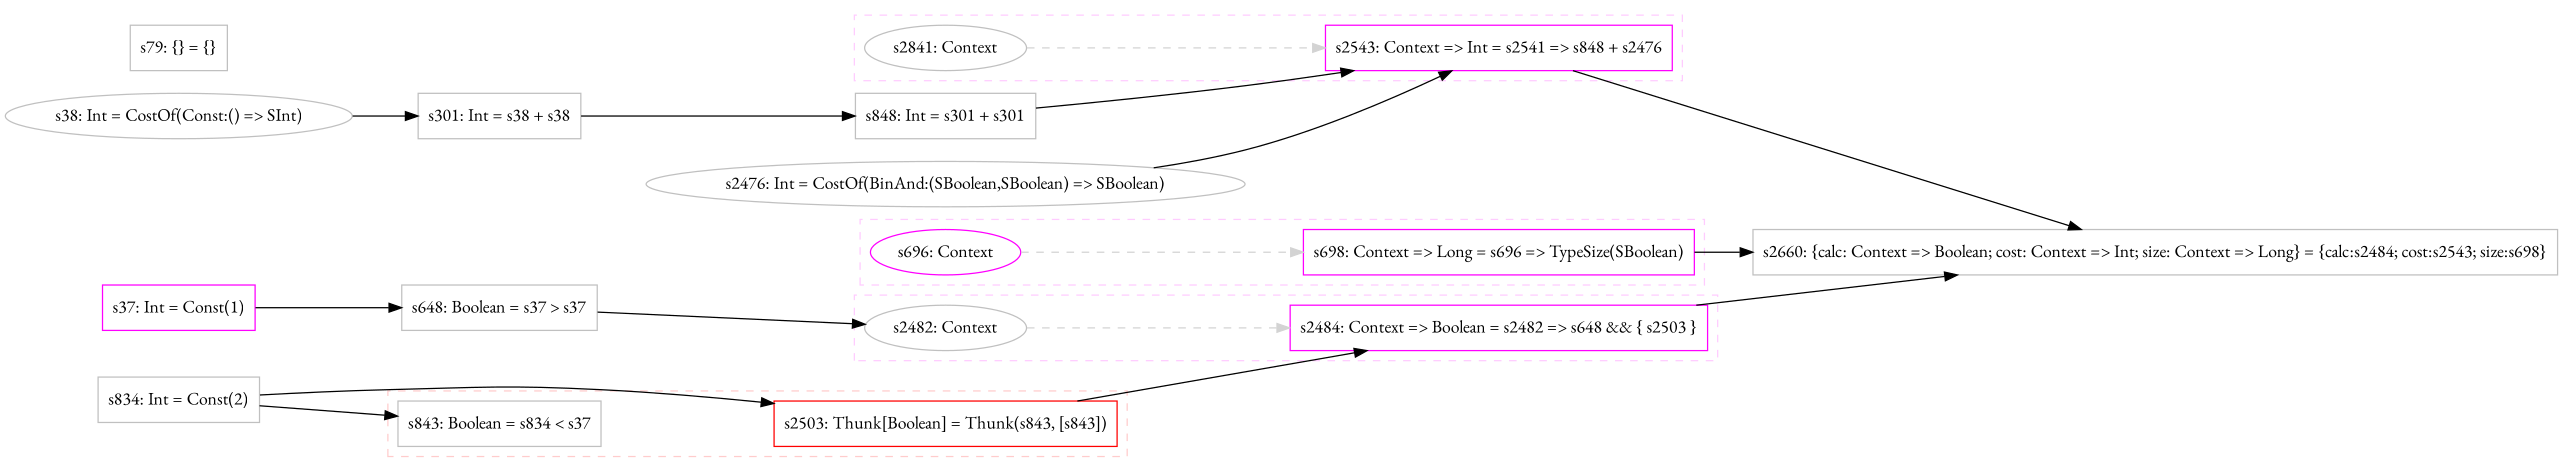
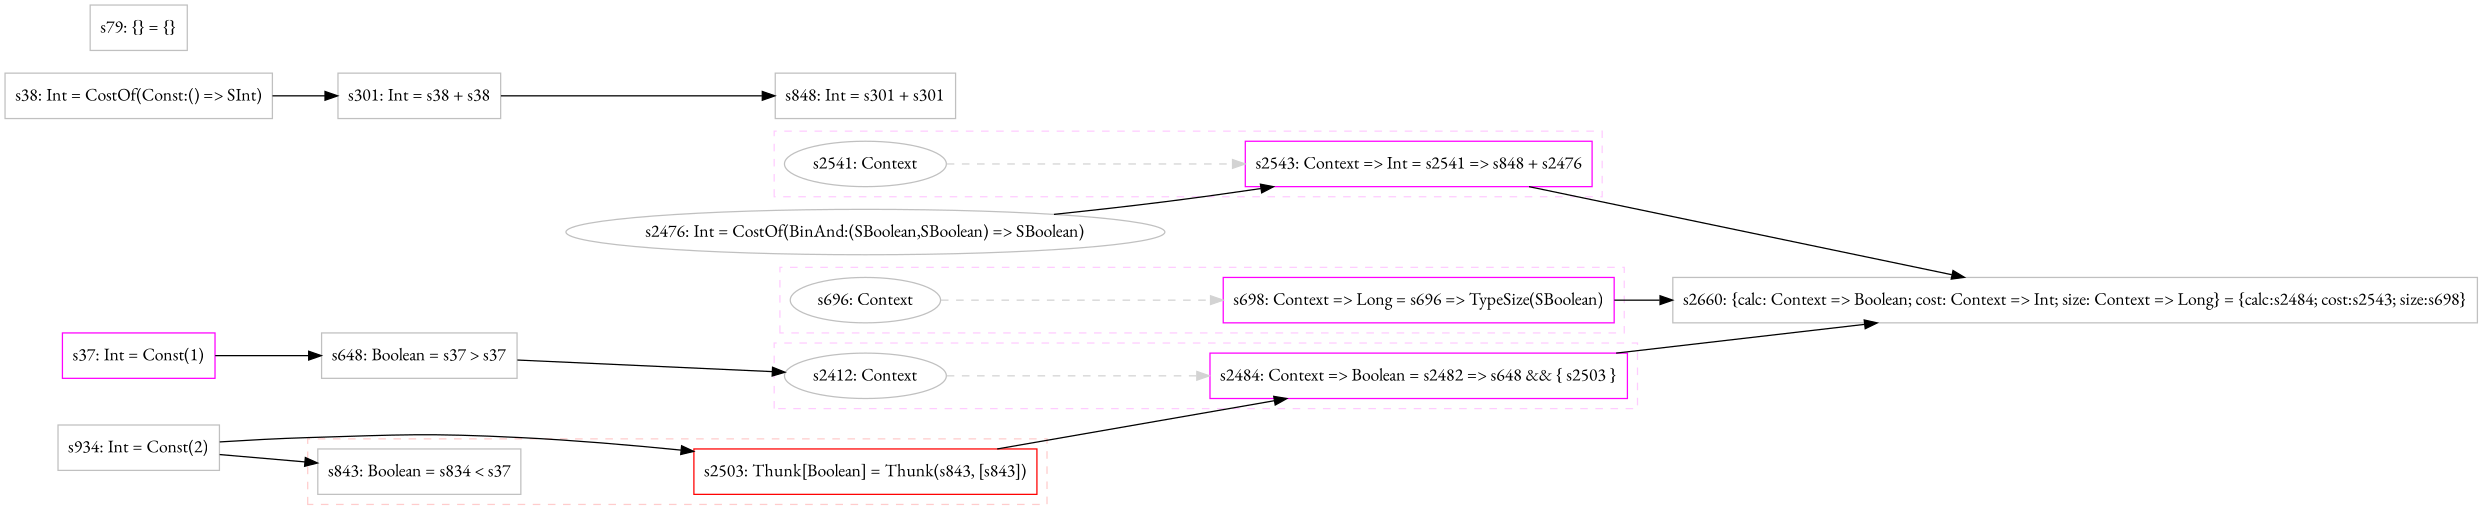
  digraph {
    concentrate=true
    fontname="EB Garamond"
    rankdir=LR
    node [color=gray fillcolor=white fontname="EB Garamond" shape=box style=filled]
    edge [fontname="EB Garamond" style=solid]
    n1 [color=red label="s2503: Thunk[Boolean] = Thunk(s843, [s843])"]
    n2 [label="s843: Boolean = s834 < s37"]
-   n3 [label="s2482: Context" shape=oval]
+   n3 [label="s2412: Context" shape=oval]
    n4 [color=magenta label="s2484: Context => Boolean = s2482 => s648 && { s2503 }"]
-   n5 [label="s2841: Context" shape=oval]
+   n5 [label="s2541: Context" shape=oval]
    n6 [color=magenta label="s2543: Context => Int = s2541 => s848 + s2476"]
-   n7 [color=magenta label="s696: Context" shape=oval]
+   n7 [label="s696: Context" shape=oval]
    n8 [color=magenta label="s698: Context => Long = s696 => TypeSize(SBoolean)"]
    n9 [label="s2660: {calc: Context => Boolean; cost: Context => Int; size: Context => Long} = {calc:s2484; cost:s2543; size:s698}"]
    n10 [color=magenta label="s37: Int = Const(1)"]
    n11 [label="s648: Boolean = s37 > s37"]
-   n12 [label="s834: Int = Const(2)"]
-   n13 [label="s38: Int = CostOf(Const:() => SInt)" shape=ellipse]
+   n12 [label="s934: Int = Const(2)"]
+   n13 [label="s38: Int = CostOf(Const:() => SInt)"]
    n14 [label="s301: Int = s38 + s38"]
    n15 [label="s848: Int = s301 + s301"]
    n16 [label="s2476: Int = CostOf(BinAnd:(SBoolean,SBoolean) => SBoolean)" shape=ellipse]
    n17 [label="s79: {} = {}"]
    subgraph cluster_1 {
      color="#FFCCCC"
      style=dashed
      n2
      subgraph sub_2 {
        color="#FFCCCC"
        rank=sink
        style=dashed
        n1
      }
    }
    subgraph cluster_3 {
      color="#FFCCFF"
      style=dashed
      subgraph sub_4 {
        color="#FFCCFF"
        rank=source
        style=dashed
        n3
      }
      subgraph sub_5 {
        color="#FFCCFF"
        rank=sink
        style=dashed
        n4
      }
    }
    subgraph cluster_6 {
      color="#FFCCFF"
      style=dashed
      subgraph sub_7 {
        color="#FFCCFF"
        rank=source
        style=dashed
        n5
      }
      subgraph sub_8 {
        color="#FFCCFF"
        rank=sink
        style=dashed
        n6
      }
    }
    subgraph cluster_9 {
      color="#FFCCFF"
      style=dashed
      subgraph sub_10 {
        color="#FFCCFF"
        rank=source
        style=dashed
        n7
      }
      subgraph sub_11 {
        color="#FFCCFF"
        rank=sink
        style=dashed
        n8
      }
    }
    n1 -> n4
    n3 -> n4 [color=lightgray style=dashed weight=0]
    n4 -> n9
    n5 -> n6 [color=lightgray style=dashed weight=0]
    n6 -> n9
    n7 -> n8 [color=lightgray style=dashed weight=0]
    n8 -> n9
    n10 -> n11
    n10 -> n11
    n11 -> n3
    n12 -> n1
    n12 -> n2
    n13 -> n14
    n13 -> n14
    n14 -> n15
    n14 -> n15
-   n15 -> n6
    n16 -> n6
  }
